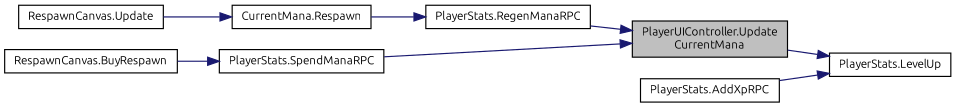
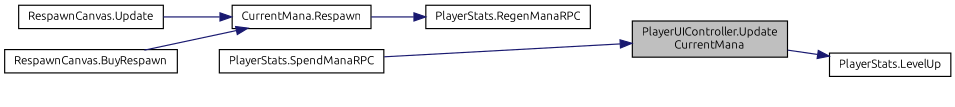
  digraph {
    fontname=Ubuntu
    rankdir=RL
    node [color=black fillcolor=white fontname=Ubuntu fontsize=10 shape=record style=filled]
    edge [color=midnightblue dir=back fontname=Ubuntu fontsize=10 labelfontname=Helvetica labelfontsize=10 style=solid]
    n1 [fillcolor=grey75 fontcolor=black height=0.2 label="PlayerUIController.Update\lCurrentMana" width=0.4]
    n2 [height=0.2 label="PlayerStats.RegenManaRPC" width=0.4]
    n3 [height=0.2 label="PlayerStats.SpendManaRPC" width=0.4]
    n4 [height=0.2 label="PlayerStats.LevelUp" width=0.4]
-   n5 [height=0.2 label="PlayerStats.AddXpRPC" width=0.4]
    n6 [height=0.2 label="CurrentMana.Respawn" width=0.4]
    n7 [height=0.2 label="RespawnCanvas.BuyRespawn" width=0.4]
    n8 [height=0.2 label="RespawnCanvas.Update" width=0.4]
-   n1 -> n2
    n1 -> n3
    n2 -> n6
    n4 -> n1
-   n4 -> n5
-   n3 -> n7
+   n6 -> n7
    n6 -> n8
  }
